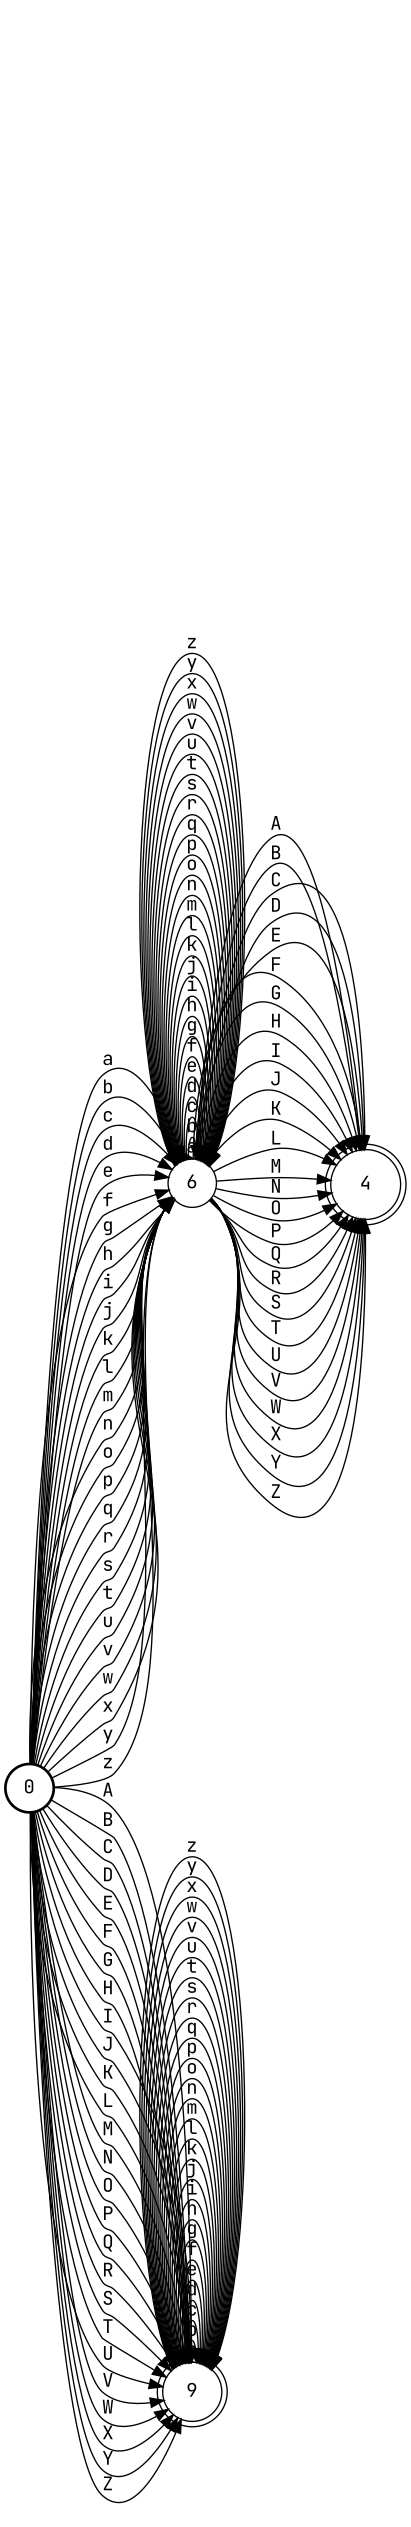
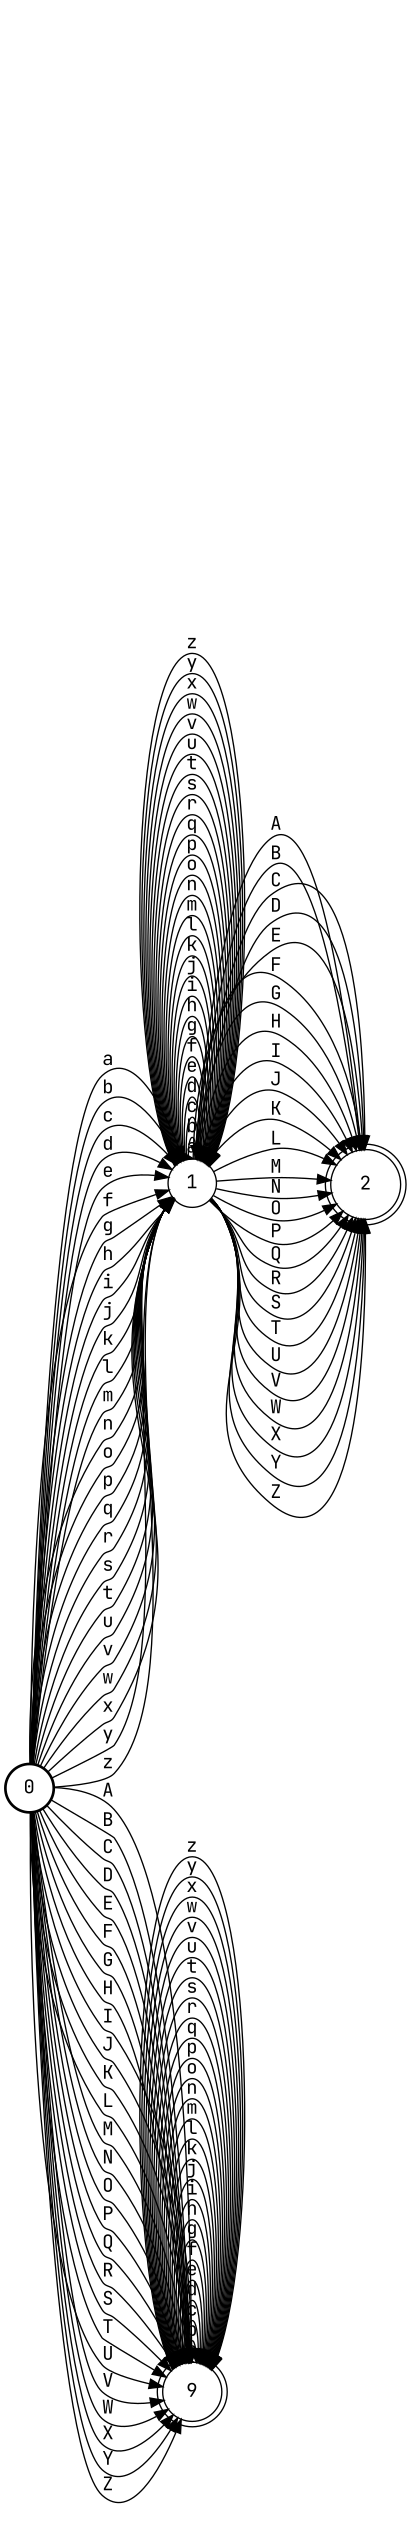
  digraph {
    fontname="JetBrains Mono"
    nodesep=0.01
    rankdir=LR
    ranksep=1
    node [fontname="JetBrains Mono" fontsize=14 shape=circle style=solid]
    edge [fontname="JetBrains Mono" fontsize=14]
    n1 [label=0 style=bold]
-   n2 [label=6]
+   n2 [label=1]
    n3 [label=9 shape=doublecircle]
-   n4 [label=4 shape=doublecircle]
+   n4 [label=2 shape=doublecircle]
    n1 -> n2 [label=a]
    n1 -> n2 [label=b]
    n1 -> n2 [label=c]
    n1 -> n2 [label=d]
    n1 -> n2 [label=e]
    n1 -> n2 [label=f]
    n1 -> n2 [label=g]
    n1 -> n2 [label=h]
    n1 -> n2 [label=i]
    n1 -> n2 [label=j]
    n1 -> n2 [label=k]
    n1 -> n2 [label=l]
    n1 -> n2 [label=m]
    n1 -> n2 [label=n]
    n1 -> n2 [label=o]
    n1 -> n2 [label=p]
    n1 -> n2 [label=q]
    n1 -> n2 [label=r]
    n1 -> n2 [label=s]
    n1 -> n2 [label=t]
    n1 -> n2 [label=u]
    n1 -> n2 [label=v]
    n1 -> n2 [label=w]
    n1 -> n2 [label=x]
    n1 -> n2 [label=y]
    n1 -> n2 [label=z]
    n1 -> n3 [label=A]
    n1 -> n3 [label=B]
    n1 -> n3 [label=C]
    n1 -> n3 [label=D]
    n1 -> n3 [label=E]
    n1 -> n3 [label=F]
    n1 -> n3 [label=G]
    n1 -> n3 [label=H]
    n1 -> n3 [label=I]
    n1 -> n3 [label=J]
    n1 -> n3 [label=K]
    n1 -> n3 [label=L]
    n1 -> n3 [label=M]
    n1 -> n3 [label=N]
    n1 -> n3 [label=O]
    n1 -> n3 [label=P]
    n1 -> n3 [label=Q]
    n1 -> n3 [label=R]
    n1 -> n3 [label=S]
    n1 -> n3 [label=T]
    n1 -> n3 [label=U]
    n1 -> n3 [label=V]
    n1 -> n3 [label=W]
    n1 -> n3 [label=X]
    n1 -> n3 [label=Y]
    n1 -> n3 [label=Z]
    n2 -> n2 [label=a]
    n2 -> n2 [label=b]
    n2 -> n2 [label=c]
    n2 -> n2 [label=d]
    n2 -> n2 [label=e]
    n2 -> n2 [label=f]
    n2 -> n2 [label=g]
    n2 -> n2 [label=h]
    n2 -> n2 [label=i]
    n2 -> n2 [label=j]
    n2 -> n2 [label=k]
    n2 -> n2 [label=l]
    n2 -> n2 [label=m]
    n2 -> n2 [label=n]
    n2 -> n2 [label=o]
    n2 -> n2 [label=p]
    n2 -> n2 [label=q]
    n2 -> n2 [label=r]
    n2 -> n2 [label=s]
    n2 -> n2 [label=t]
    n2 -> n2 [label=u]
    n2 -> n2 [label=v]
    n2 -> n2 [label=w]
    n2 -> n2 [label=x]
    n2 -> n2 [label=y]
    n2 -> n2 [label=z]
    n2 -> n4 [label=A]
    n2 -> n4 [label=B]
    n2 -> n4 [label=C]
    n2 -> n4 [label=D]
    n2 -> n4 [label=E]
    n2 -> n4 [label=F]
    n2 -> n4 [label=G]
    n2 -> n4 [label=H]
    n2 -> n4 [label=I]
    n2 -> n4 [label=J]
    n2 -> n4 [label=K]
    n2 -> n4 [label=L]
    n2 -> n4 [label=M]
    n2 -> n4 [label=N]
    n2 -> n4 [label=O]
    n2 -> n4 [label=P]
    n2 -> n4 [label=Q]
    n2 -> n4 [label=R]
    n2 -> n4 [label=S]
    n2 -> n4 [label=T]
    n2 -> n4 [label=U]
    n2 -> n4 [label=V]
    n2 -> n4 [label=W]
    n2 -> n4 [label=X]
    n2 -> n4 [label=Y]
    n2 -> n4 [label=Z]
    n3 -> n3 [label=a]
    n3 -> n3 [label=b]
    n3 -> n3 [label=c]
    n3 -> n3 [label=d]
    n3 -> n3 [label=e]
    n3 -> n3 [label=f]
    n3 -> n3 [label=g]
    n3 -> n3 [label=h]
    n3 -> n3 [label=i]
    n3 -> n3 [label=j]
    n3 -> n3 [label=k]
    n3 -> n3 [label=l]
    n3 -> n3 [label=m]
    n3 -> n3 [label=n]
    n3 -> n3 [label=o]
    n3 -> n3 [label=p]
    n3 -> n3 [label=q]
    n3 -> n3 [label=r]
    n3 -> n3 [label=s]
    n3 -> n3 [label=t]
    n3 -> n3 [label=u]
    n3 -> n3 [label=v]
    n3 -> n3 [label=w]
    n3 -> n3 [label=x]
    n3 -> n3 [label=y]
    n3 -> n3 [label=z]
  }
